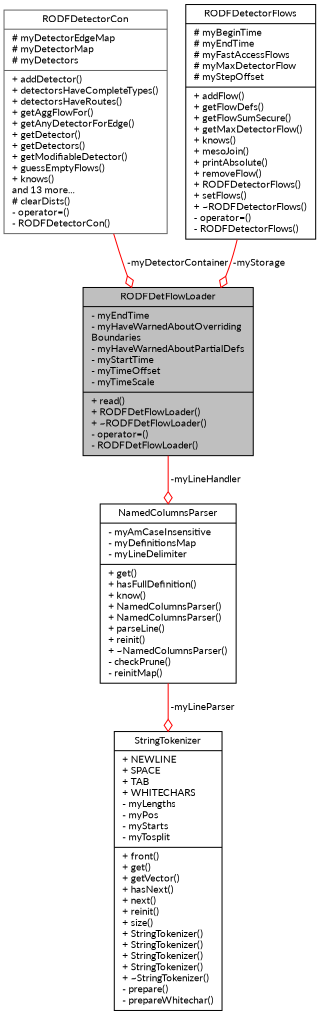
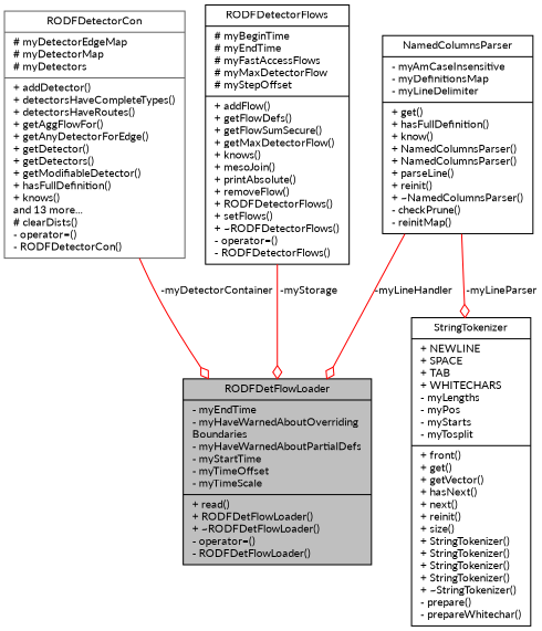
  digraph {
    fontname=Lato
    node [color=black fillcolor=white fontname=Lato fontsize=10 shape=record style=filled]
    edge [arrowhead=odiamond color=red fontname=Lato fontsize=10 labelfontname=Helvetica labelfontsize=10 style=solid]
    n1 [fillcolor=grey75 fontcolor=black height=0.2 label="{RODFDetFlowLoader\n|- myEndTime\l- myHaveWarnedAboutOverriding\lBoundaries\l- myHaveWarnedAboutPartialDefs\l- myStartTime\l- myTimeOffset\l- myTimeScale\l|+ read()\l+ RODFDetFlowLoader()\l+ ~RODFDetFlowLoader()\l- operator=()\l- RODFDetFlowLoader()\l}" width=0.4]
-   n2 [color=gray40 height=0.2 label="{RODFDetectorCon\n|# myDetectorEdgeMap\l# myDetectorMap\l# myDetectors\l|+ addDetector()\l+ detectorsHaveCompleteTypes()\l+ detectorsHaveRoutes()\l+ getAggFlowFor()\l+ getAnyDetectorForEdge()\l+ getDetector()\l+ getDetectors()\l+ getModifiableDetector()\l+ guessEmptyFlows()\l+ knows()\land 13 more...\l# clearDists()\l- operator=()\l- RODFDetectorCon()\l}" width=0.4]
+   n2 [color=gray40 height=0.2 label="{RODFDetectorCon\n|# myDetectorEdgeMap\l# myDetectorMap\l# myDetectors\l|+ addDetector()\l+ detectorsHaveCompleteTypes()\l+ detectorsHaveRoutes()\l+ getAggFlowFor()\l+ getAnyDetectorForEdge()\l+ getDetector()\l+ getDetectors()\l+ getModifiableDetector()\l+ hasFullDefinition()\l+ knows()\land 13 more...\l# clearDists()\l- operator=()\l- RODFDetectorCon()\l}" width=0.4]
    n3 [height=0.2 label="{NamedColumnsParser\n|- myAmCaseInsensitive\l- myDefinitionsMap\l- myLineDelimiter\l|+ get()\l+ hasFullDefinition()\l+ know()\l+ NamedColumnsParser()\l+ NamedColumnsParser()\l+ parseLine()\l+ reinit()\l+ ~NamedColumnsParser()\l- checkPrune()\l- reinitMap()\l}" width=0.4]
    n4 [height=0.2 label="{StringTokenizer\n|+ NEWLINE\l+ SPACE\l+ TAB\l+ WHITECHARS\l- myLengths\l- myPos\l- myStarts\l- myTosplit\l|+ front()\l+ get()\l+ getVector()\l+ hasNext()\l+ next()\l+ reinit()\l+ size()\l+ StringTokenizer()\l+ StringTokenizer()\l+ StringTokenizer()\l+ StringTokenizer()\l+ ~StringTokenizer()\l- prepare()\l- prepareWhitechar()\l}" width=0.4]
    n5 [height=0.2 label="{RODFDetectorFlows\n|# myBeginTime\l# myEndTime\l# myFastAccessFlows\l# myMaxDetectorFlow\l# myStepOffset\l|+ addFlow()\l+ getFlowDefs()\l+ getFlowSumSecure()\l+ getMaxDetectorFlow()\l+ knows()\l+ mesoJoin()\l+ printAbsolute()\l+ removeFlow()\l+ RODFDetectorFlows()\l+ setFlows()\l+ ~RODFDetectorFlows()\l- operator=()\l- RODFDetectorFlows()\l}" width=0.4]
    n2 -> n1 [label=" -myDetectorContainer"]
-   n1 -> n3 [label=" -myLineHandler"]
+   n3 -> n1 [label=" -myLineHandler"]
    n3 -> n4 [label=" -myLineParser"]
    n5 -> n1 [label=" -myStorage"]
  }
